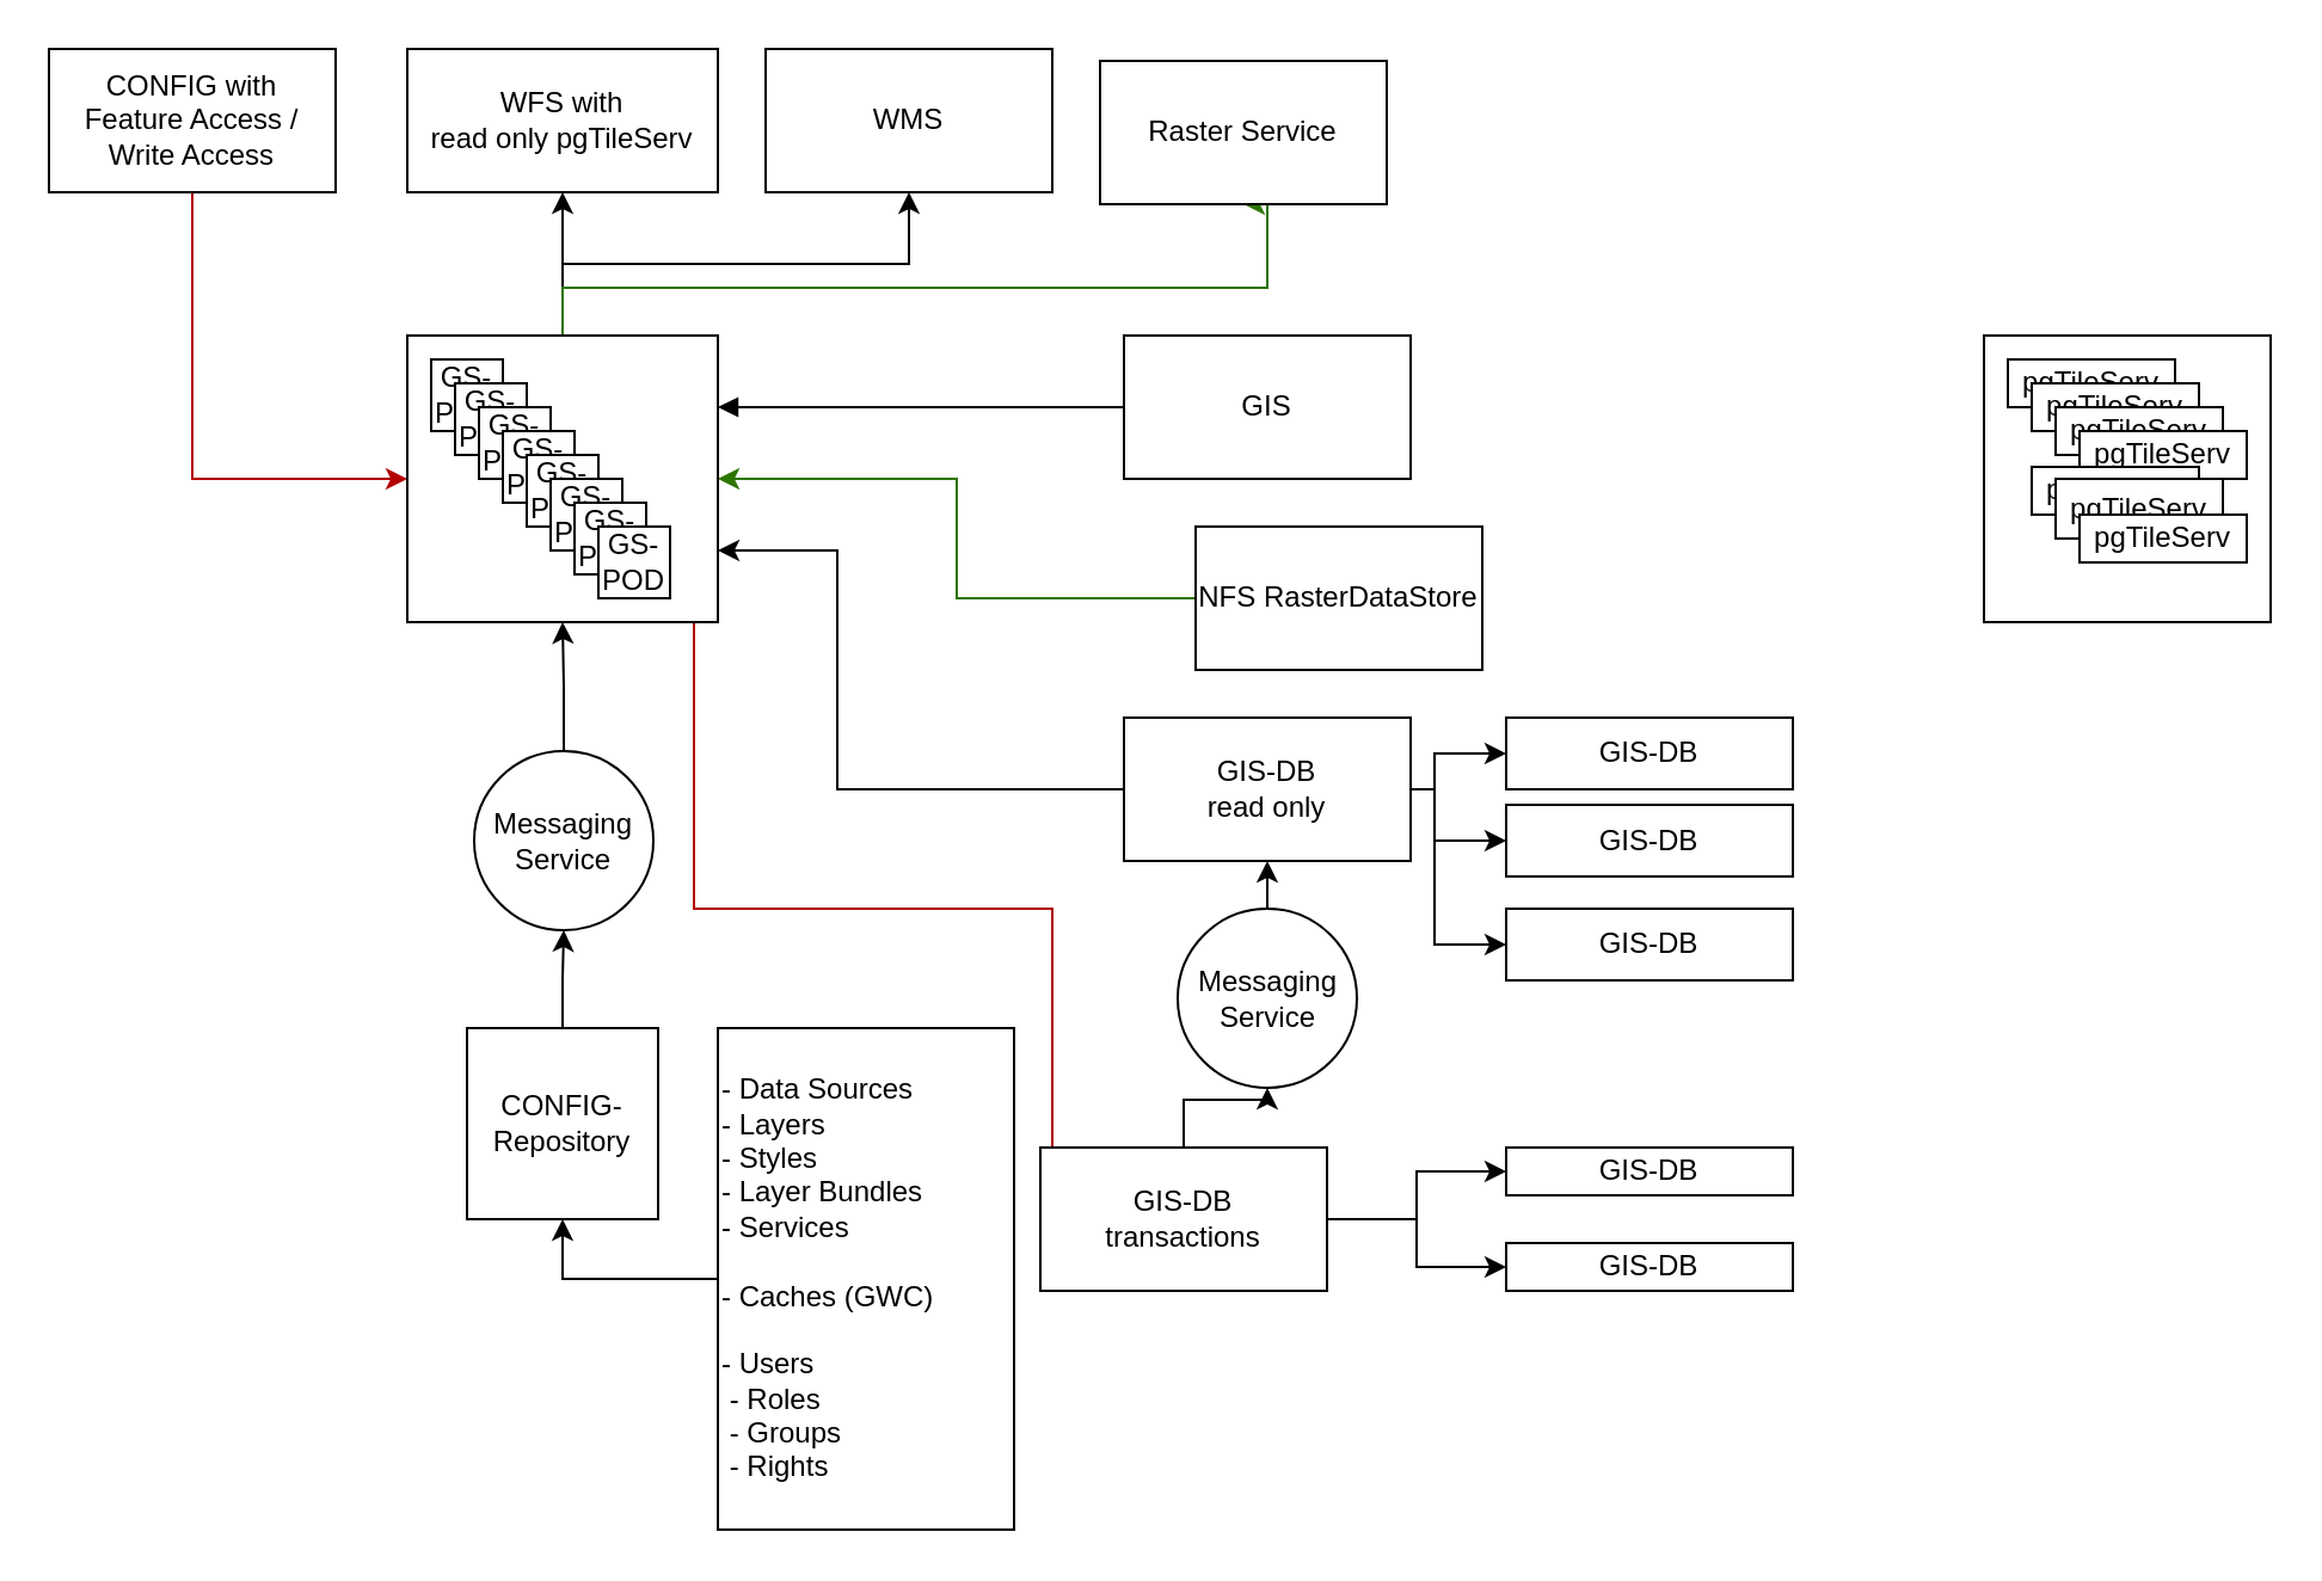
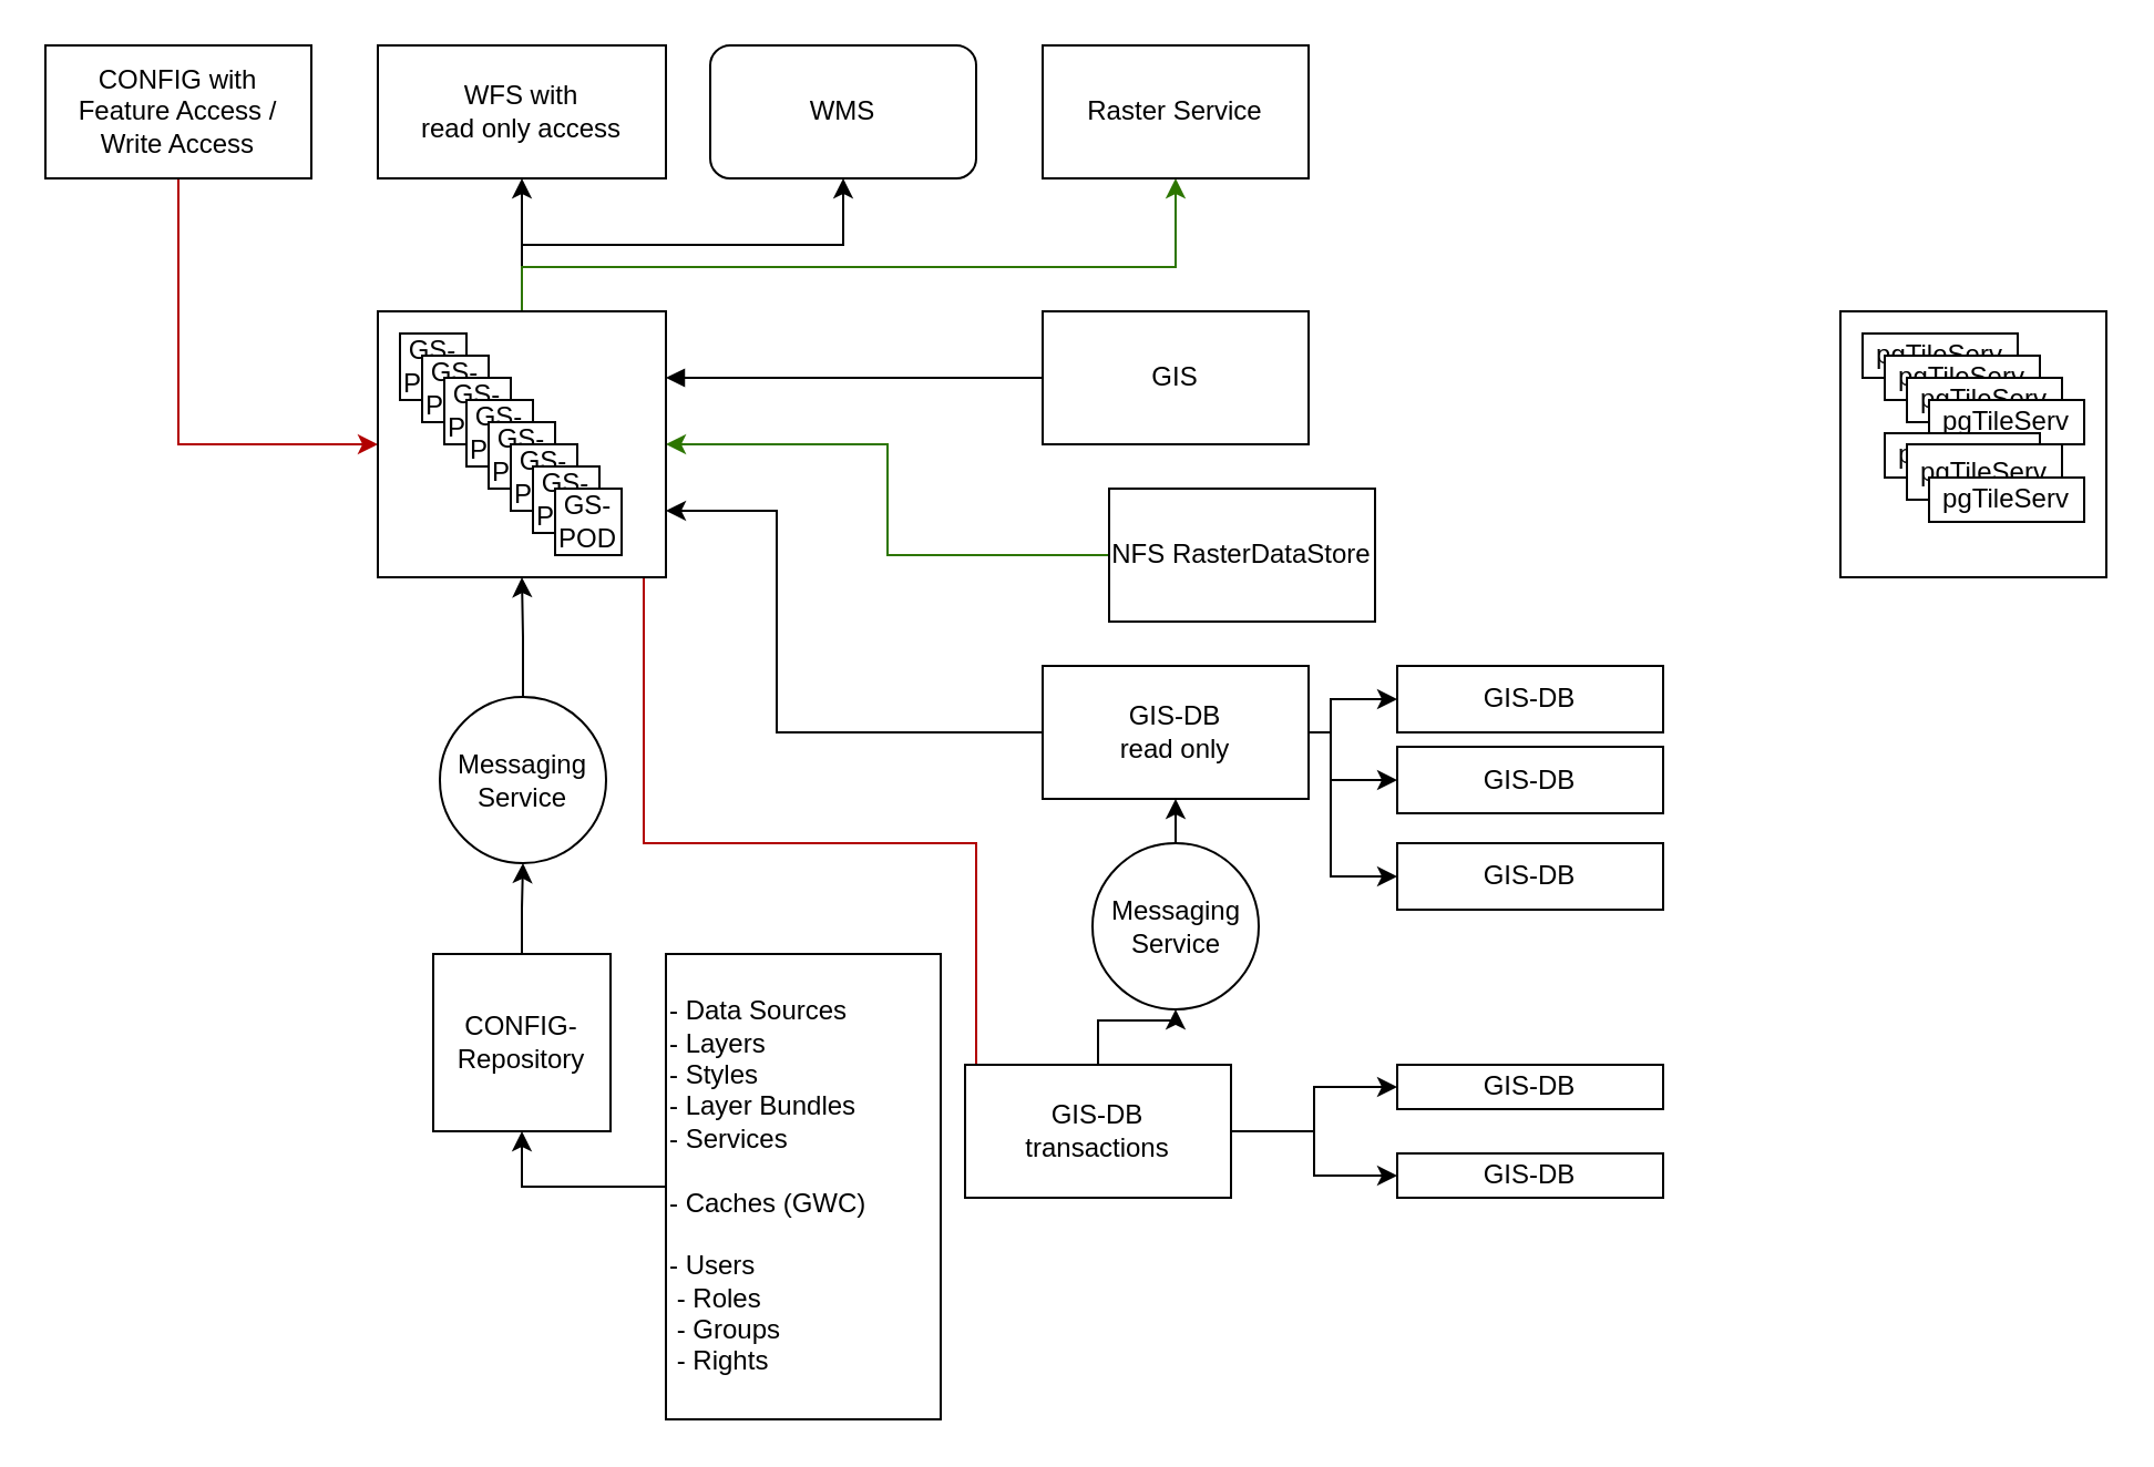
  <mxCell id="0" />
  <mxCell id="1" parent="0" />
  <mxCell id="2" style="edgeStyle=orthogonalEdgeStyle;rounded=0;orthogonalLoop=1;jettySize=auto;html=1;exitX=1;exitY=0.25;exitDx=0;exitDy=0;entryX=0;entryY=0.5;entryDx=0;entryDy=0;startArrow=block;startFill=1;endArrow=none;endFill=0;" edge="1" parent="1" source="47" target="15"><mxGeometry relative="1" as="geometry" /></mxCell>
  <mxCell id="3" style="edgeStyle=orthogonalEdgeStyle;rounded=0;orthogonalLoop=1;jettySize=auto;html=1;exitX=1;exitY=0.5;exitDx=0;exitDy=0;entryX=0;entryY=0.5;entryDx=0;entryDy=0;fillColor=#60a917;strokeColor=#2D7600;startArrow=classic;startFill=1;endArrow=none;endFill=0;" edge="1" parent="1" source="47" target="16"><mxGeometry relative="1" as="geometry" /></mxCell>
  <mxCell id="4" style="edgeStyle=orthogonalEdgeStyle;rounded=0;orthogonalLoop=1;jettySize=auto;html=1;exitX=1;exitY=0.75;exitDx=0;exitDy=0;entryX=0;entryY=0.5;entryDx=0;entryDy=0;startArrow=classic;startFill=1;endArrow=none;endFill=0;" edge="1" parent="1" source="47" target="20"><mxGeometry relative="1" as="geometry"><Array as="points"><mxPoint x="350" y="230" /><mxPoint x="350" y="330" /></Array></mxGeometry></mxCell>
  <mxCell id="5" style="edgeStyle=orthogonalEdgeStyle;rounded=0;orthogonalLoop=1;jettySize=auto;html=1;exitX=1;exitY=0.75;exitDx=0;exitDy=0;entryX=0;entryY=0.5;entryDx=0;entryDy=0;fillColor=#e51400;strokeColor=#B20000;" edge="1" parent="1" source="47" target="32"><mxGeometry relative="1" as="geometry"><Array as="points"><mxPoint x="290" y="230" /><mxPoint x="290" y="380" /><mxPoint x="440" y="380" /><mxPoint x="440" y="510" /></Array></mxGeometry></mxCell>
  <mxCell id="6" style="edgeStyle=orthogonalEdgeStyle;rounded=0;orthogonalLoop=1;jettySize=auto;html=1;exitX=0.5;exitY=0;exitDx=0;exitDy=0;entryX=0.5;entryY=1;entryDx=0;entryDy=0;" edge="1" parent="1" source="47" target="26"><mxGeometry relative="1" as="geometry" /></mxCell>
  <mxCell id="7" style="edgeStyle=orthogonalEdgeStyle;rounded=0;orthogonalLoop=1;jettySize=auto;html=1;" edge="1" parent="1" source="47" target="27"><mxGeometry relative="1" as="geometry"><mxPoint x="290" y="90" as="targetPoint" /><Array as="points"><mxPoint x="235" y="110" /><mxPoint x="380" y="110" /></Array></mxGeometry></mxCell>
  <mxCell id="8" style="edgeStyle=orthogonalEdgeStyle;rounded=0;orthogonalLoop=1;jettySize=auto;html=1;entryX=0.5;entryY=1;entryDx=0;entryDy=0;fillColor=#60a917;strokeColor=#2D7600;" edge="1" parent="1" source="47" target="28"><mxGeometry relative="1" as="geometry"><Array as="points"><mxPoint x="235" y="120" /><mxPoint x="530" y="120" /></Array></mxGeometry></mxCell>
  <mxCell id="9" style="edgeStyle=orthogonalEdgeStyle;rounded=0;orthogonalLoop=1;jettySize=auto;html=1;exitX=0.5;exitY=0;exitDx=0;exitDy=0;" edge="1" parent="1" source="10" target="12"><mxGeometry relative="1" as="geometry" /></mxCell>
  <mxCell id="10" value="CONFIG-Repository" style="whiteSpace=wrap;html=1;aspect=fixed;" vertex="1" parent="1"><mxGeometry x="195" y="430" width="80" height="80" as="geometry" /></mxCell>
  <mxCell id="11" style="edgeStyle=orthogonalEdgeStyle;rounded=0;orthogonalLoop=1;jettySize=auto;html=1;entryX=0.5;entryY=1;entryDx=0;entryDy=0;" edge="1" parent="1" source="12" target="47"><mxGeometry relative="1" as="geometry" /></mxCell>
  <mxCell id="12" value="&lt;div&gt;Messaging&lt;/div&gt;&lt;div&gt;Service&lt;/div&gt;" style="ellipse;whiteSpace=wrap;html=1;aspect=fixed;" vertex="1" parent="1"><mxGeometry x="198" y="314" width="75" height="75" as="geometry" /></mxCell>
  <mxCell id="13" style="edgeStyle=orthogonalEdgeStyle;rounded=0;orthogonalLoop=1;jettySize=auto;html=1;entryX=0.5;entryY=1;entryDx=0;entryDy=0;" edge="1" parent="1" source="14" target="10"><mxGeometry relative="1" as="geometry" /></mxCell>
  <mxCell id="14" value="&lt;div align=&quot;left&quot;&gt;- Data Sources&lt;/div&gt;&lt;div align=&quot;left&quot;&gt;- Layers&lt;/div&gt;&lt;div align=&quot;left&quot;&gt;- Styles&lt;/div&gt;&lt;div align=&quot;left&quot;&gt;- Layer Bundles&lt;/div&gt;&lt;div align=&quot;left&quot;&gt;- Services&lt;br&gt;&lt;/div&gt;&lt;div align=&quot;left&quot;&gt;&lt;br&gt;&lt;/div&gt;&lt;div align=&quot;left&quot;&gt;- Caches (GWC)&lt;/div&gt;&lt;div align=&quot;left&quot;&gt;&lt;br&gt;&lt;/div&gt;&lt;div align=&quot;left&quot;&gt;- Users&lt;/div&gt;&lt;div align=&quot;left&quot;&gt;&lt;span style=&quot;white-space: pre;&quot;&gt; &lt;/span&gt;- Roles&lt;/div&gt;&lt;div align=&quot;left&quot;&gt;&lt;span style=&quot;white-space: pre;&quot;&gt; &lt;/span&gt;- Groups&lt;/div&gt;&lt;div align=&quot;left&quot;&gt;&lt;span style=&quot;white-space: pre;&quot;&gt; &lt;/span&gt;- Rights&lt;/div&gt;" style="rounded=0;whiteSpace=wrap;html=1;align=left;" vertex="1" parent="1"><mxGeometry x="300" y="430" width="124" height="210" as="geometry" /></mxCell>
  <mxCell id="15" value="GIS" style="rounded=0;whiteSpace=wrap;html=1;" vertex="1" parent="1"><mxGeometry x="470" y="140" width="120" height="60" as="geometry" /></mxCell>
  <mxCell id="16" value="NFS RasterDataStore" style="rounded=0;whiteSpace=wrap;html=1;" vertex="1" parent="1"><mxGeometry x="500" y="220" width="120" height="60" as="geometry" /></mxCell>
  <mxCell id="17" style="edgeStyle=orthogonalEdgeStyle;rounded=0;orthogonalLoop=1;jettySize=auto;html=1;exitX=1;exitY=0.5;exitDx=0;exitDy=0;entryX=0;entryY=0.5;entryDx=0;entryDy=0;" edge="1" parent="1" source="20" target="21"><mxGeometry relative="1" as="geometry"><Array as="points"><mxPoint x="600" y="330" /><mxPoint x="600" y="315" /></Array></mxGeometry></mxCell>
  <mxCell id="18" style="edgeStyle=orthogonalEdgeStyle;rounded=0;orthogonalLoop=1;jettySize=auto;html=1;exitX=1;exitY=0.5;exitDx=0;exitDy=0;entryX=0;entryY=0.5;entryDx=0;entryDy=0;" edge="1" parent="1" source="20" target="22"><mxGeometry relative="1" as="geometry"><Array as="points"><mxPoint x="600" y="330" /><mxPoint x="600" y="352" /><mxPoint x="630" y="352" /></Array></mxGeometry></mxCell>
  <mxCell id="19" style="edgeStyle=orthogonalEdgeStyle;rounded=0;orthogonalLoop=1;jettySize=auto;html=1;exitX=1;exitY=0.5;exitDx=0;exitDy=0;entryX=0;entryY=0.5;entryDx=0;entryDy=0;" edge="1" parent="1" source="20" target="23"><mxGeometry relative="1" as="geometry"><Array as="points"><mxPoint x="600" y="330" /><mxPoint x="600" y="395" /></Array></mxGeometry></mxCell>
  <mxCell id="20" value="&lt;div&gt;GIS-DB&lt;/div&gt;&lt;div&gt;read only&lt;br&gt;&lt;/div&gt;" style="rounded=0;whiteSpace=wrap;html=1;" vertex="1" parent="1"><mxGeometry x="470" y="300" width="120" height="60" as="geometry" /></mxCell>
  <mxCell id="21" value="GIS-DB" style="rounded=0;whiteSpace=wrap;html=1;" vertex="1" parent="1"><mxGeometry x="630" y="300" width="120" height="30" as="geometry" /></mxCell>
  <mxCell id="22" value="GIS-DB" style="rounded=0;whiteSpace=wrap;html=1;" vertex="1" parent="1"><mxGeometry x="630" y="336.5" width="120" height="30" as="geometry" /></mxCell>
  <mxCell id="23" value="GIS-DB" style="rounded=0;whiteSpace=wrap;html=1;" vertex="1" parent="1"><mxGeometry x="630" y="380" width="120" height="30" as="geometry" /></mxCell>
  <mxCell id="24" style="edgeStyle=orthogonalEdgeStyle;rounded=0;orthogonalLoop=1;jettySize=auto;html=1;exitX=0.5;exitY=1;exitDx=0;exitDy=0;entryX=0;entryY=0.5;entryDx=0;entryDy=0;fillColor=#e51400;strokeColor=#B20000;" edge="1" parent="1" source="25" target="47"><mxGeometry relative="1" as="geometry" /></mxCell>
  <mxCell id="25" value="&lt;div&gt;CONFIG with&lt;/div&gt;&lt;div&gt;Feature Access / Write Access&lt;br&gt;&lt;/div&gt;" style="rounded=0;whiteSpace=wrap;html=1;" vertex="1" parent="1"><mxGeometry x="20" y="20" width="120" height="60" as="geometry" /></mxCell>
- <mxCell id="26" value="&lt;div&gt;WFS with&lt;/div&gt;&lt;div&gt;read only pgTileServ&lt;br&gt;&lt;/div&gt;" style="rounded=0;whiteSpace=wrap;html=1;" vertex="1" parent="1"><mxGeometry x="170" y="20" width="130" height="60" as="geometry" /></mxCell>
- <mxCell id="27" value="WMS" style="rounded=0;whiteSpace=wrap;html=1;" vertex="1" parent="1"><mxGeometry x="320" y="20" width="120" height="60" as="geometry" /></mxCell>
- <mxCell id="28" value="Raster Service" style="rounded=0;whiteSpace=wrap;html=1;" vertex="1" parent="1"><mxGeometry x="460" y="25" width="120" height="60" as="geometry" /></mxCell>
+ <mxCell id="26" value="&lt;div&gt;WFS with&lt;/div&gt;&lt;div&gt;read only access&lt;br&gt;&lt;/div&gt;" style="rounded=0;whiteSpace=wrap;html=1;" vertex="1" parent="1"><mxGeometry x="170" y="20" width="130" height="60" as="geometry" /></mxCell>
+ <mxCell id="27" value="WMS" style="whiteSpace=wrap;html=1;rounded=1;" vertex="1" parent="1"><mxGeometry x="320" y="20" width="120" height="60" as="geometry" /></mxCell>
+ <mxCell id="28" value="Raster Service" style="rounded=0;whiteSpace=wrap;html=1;" vertex="1" parent="1"><mxGeometry x="470" y="20" width="120" height="60" as="geometry" /></mxCell>
  <mxCell id="29" style="edgeStyle=orthogonalEdgeStyle;rounded=0;orthogonalLoop=1;jettySize=auto;html=1;exitX=0.5;exitY=0;exitDx=0;exitDy=0;entryX=0.5;entryY=1;entryDx=0;entryDy=0;" edge="1" parent="1" source="32" target="34"><mxGeometry relative="1" as="geometry" /></mxCell>
  <mxCell id="30" style="edgeStyle=orthogonalEdgeStyle;rounded=0;orthogonalLoop=1;jettySize=auto;html=1;exitX=1;exitY=0.5;exitDx=0;exitDy=0;entryX=0;entryY=0.5;entryDx=0;entryDy=0;" edge="1" parent="1" source="32" target="35"><mxGeometry relative="1" as="geometry" /></mxCell>
  <mxCell id="31" style="edgeStyle=orthogonalEdgeStyle;rounded=0;orthogonalLoop=1;jettySize=auto;html=1;exitX=1;exitY=0.5;exitDx=0;exitDy=0;" edge="1" parent="1" source="32" target="36"><mxGeometry relative="1" as="geometry" /></mxCell>
  <mxCell id="32" value="&lt;div&gt;GIS-DB &lt;br&gt;&lt;/div&gt;&lt;div&gt;transactions&lt;br&gt;&lt;/div&gt;" style="rounded=0;whiteSpace=wrap;html=1;" vertex="1" parent="1"><mxGeometry x="435" y="480" width="120" height="60" as="geometry" /></mxCell>
  <mxCell id="33" style="edgeStyle=orthogonalEdgeStyle;rounded=0;orthogonalLoop=1;jettySize=auto;html=1;exitX=0.5;exitY=0;exitDx=0;exitDy=0;entryX=0.5;entryY=1;entryDx=0;entryDy=0;" edge="1" parent="1" source="34" target="20"><mxGeometry relative="1" as="geometry" /></mxCell>
  <mxCell id="34" value="&lt;div&gt;Messaging&lt;/div&gt;&lt;div&gt;Service&lt;/div&gt;" style="ellipse;whiteSpace=wrap;html=1;aspect=fixed;" vertex="1" parent="1"><mxGeometry x="492.5" y="380" width="75" height="75" as="geometry" /></mxCell>
  <mxCell id="35" value="GIS-DB" style="rounded=0;whiteSpace=wrap;html=1;" vertex="1" parent="1"><mxGeometry x="630" y="480" width="120" height="20" as="geometry" /></mxCell>
  <mxCell id="36" value="GIS-DB" style="rounded=0;whiteSpace=wrap;html=1;" vertex="1" parent="1"><mxGeometry x="630" y="520" width="120" height="20" as="geometry" /></mxCell>
  <mxCell id="37" value="" style="group" vertex="1" connectable="0" parent="1"><mxGeometry x="830" y="140" width="120" height="120" as="geometry" /></mxCell>
  <mxCell id="38" value="" style="whiteSpace=wrap;html=1;aspect=fixed;" vertex="1" parent="37"><mxGeometry width="120" height="120" as="geometry" /></mxCell>
  <mxCell id="39" value="&lt;div&gt;pgTileServ&lt;/div&gt;" style="rounded=0;whiteSpace=wrap;html=1;" vertex="1" parent="37"><mxGeometry x="10" y="10" width="70" height="20" as="geometry" /></mxCell>
  <mxCell id="40" value="&lt;div&gt;pgTileServ&lt;/div&gt;" style="rounded=0;whiteSpace=wrap;html=1;" vertex="1" parent="37"><mxGeometry x="20" y="20" width="70" height="20" as="geometry" /></mxCell>
  <mxCell id="41" value="&lt;div&gt;pgTileServ&lt;/div&gt;" style="rounded=0;whiteSpace=wrap;html=1;" vertex="1" parent="37"><mxGeometry x="30" y="30" width="70" height="20" as="geometry" /></mxCell>
  <mxCell id="42" value="&lt;div&gt;pgTileServ&lt;/div&gt;" style="rounded=0;whiteSpace=wrap;html=1;" vertex="1" parent="37"><mxGeometry x="40" y="40" width="70" height="20" as="geometry" /></mxCell>
  <mxCell id="43" value="&lt;div&gt;pgTileServ&lt;/div&gt;" style="rounded=0;whiteSpace=wrap;html=1;" vertex="1" parent="37"><mxGeometry x="20" y="55" width="70" height="20" as="geometry" /></mxCell>
  <mxCell id="44" value="&lt;div&gt;pgTileServ&lt;/div&gt;" style="rounded=0;whiteSpace=wrap;html=1;" vertex="1" parent="37"><mxGeometry x="30" y="60" width="70" height="25" as="geometry" /></mxCell>
  <mxCell id="45" value="&lt;div&gt;pgTileServ&lt;/div&gt;" style="rounded=0;whiteSpace=wrap;html=1;" vertex="1" parent="37"><mxGeometry x="40" y="75" width="70" height="20" as="geometry" /></mxCell>
  <mxCell id="46" value="" style="group" vertex="1" connectable="0" parent="1"><mxGeometry x="170" y="140" width="130" height="120" as="geometry" /></mxCell>
  <mxCell id="47" value="" style="rounded=0;whiteSpace=wrap;html=1;" vertex="1" parent="46"><mxGeometry width="130" height="120" as="geometry" /></mxCell>
  <mxCell id="48" value="GS-POD" style="whiteSpace=wrap;html=1;aspect=fixed;" vertex="1" parent="46"><mxGeometry x="10" y="10" width="30" height="30" as="geometry" /></mxCell>
  <mxCell id="49" value="GS-POD" style="whiteSpace=wrap;html=1;aspect=fixed;" vertex="1" parent="46"><mxGeometry x="20" y="20" width="30" height="30" as="geometry" /></mxCell>
  <mxCell id="50" value="GS-POD" style="whiteSpace=wrap;html=1;aspect=fixed;" vertex="1" parent="46"><mxGeometry x="30" y="30" width="30" height="30" as="geometry" /></mxCell>
  <mxCell id="51" value="GS-POD" style="whiteSpace=wrap;html=1;aspect=fixed;" vertex="1" parent="46"><mxGeometry x="40" y="40" width="30" height="30" as="geometry" /></mxCell>
  <mxCell id="52" value="GS-POD" style="whiteSpace=wrap;html=1;aspect=fixed;" vertex="1" parent="46"><mxGeometry x="50" y="50" width="30" height="30" as="geometry" /></mxCell>
  <mxCell id="53" value="GS-POD" style="whiteSpace=wrap;html=1;aspect=fixed;" vertex="1" parent="46"><mxGeometry x="60" y="60" width="30" height="30" as="geometry" /></mxCell>
  <mxCell id="54" value="GS-POD" style="whiteSpace=wrap;html=1;aspect=fixed;" vertex="1" parent="46"><mxGeometry x="70" y="70" width="30" height="30" as="geometry" /></mxCell>
  <mxCell id="55" value="GS-POD" style="whiteSpace=wrap;html=1;aspect=fixed;" vertex="1" parent="46"><mxGeometry x="80" y="80" width="30" height="30" as="geometry" /></mxCell>
